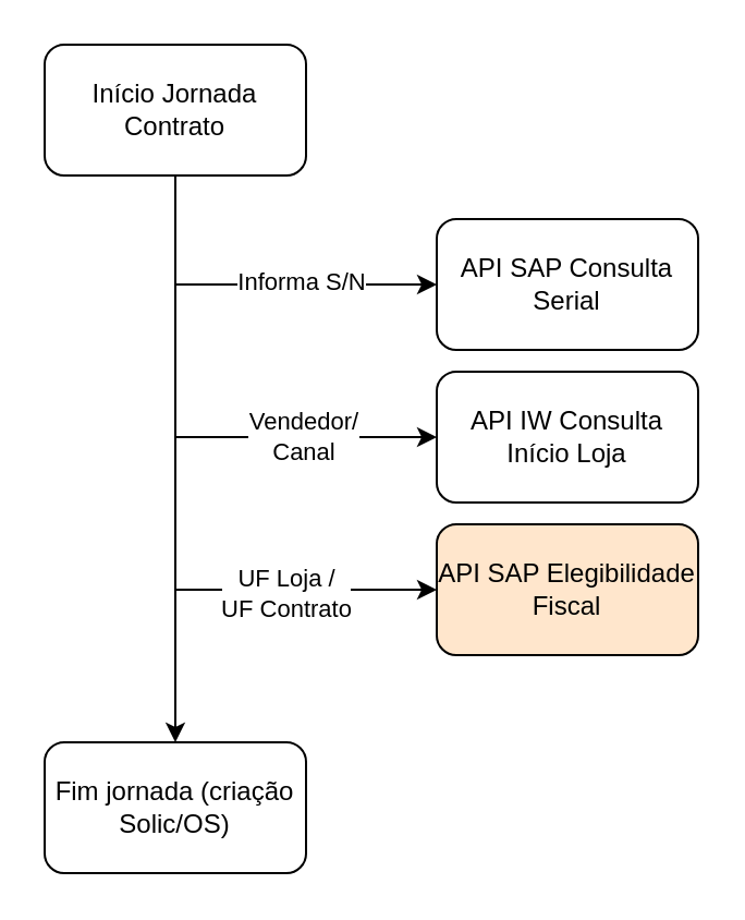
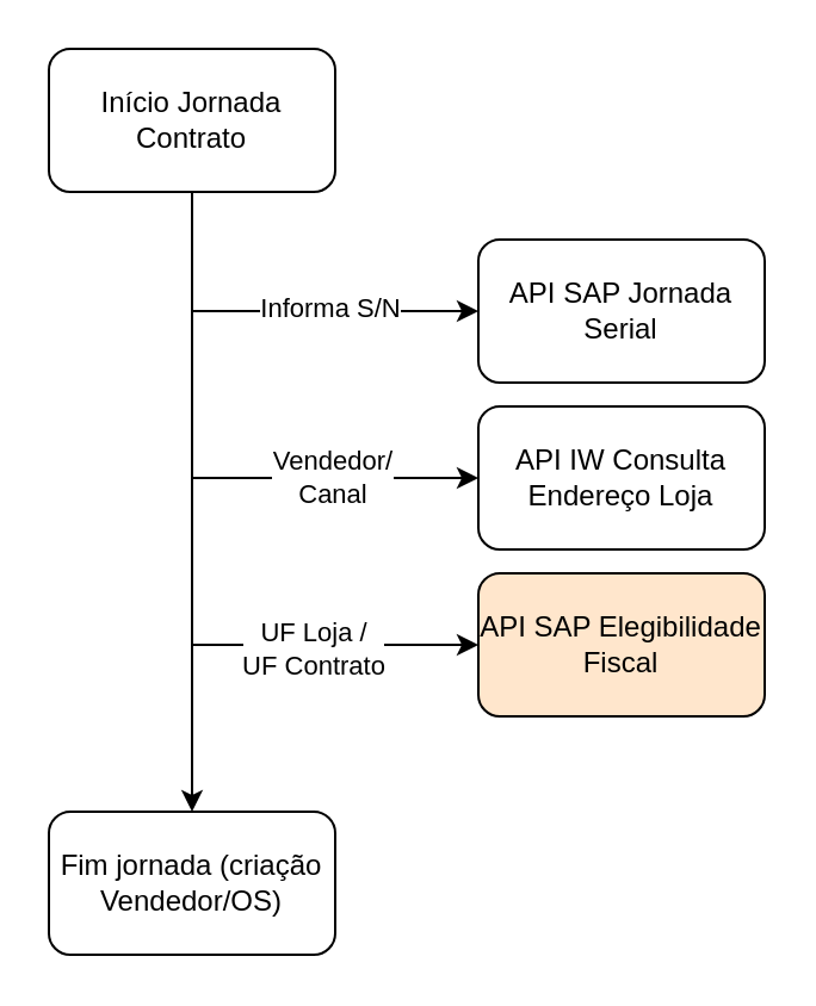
  <mxCell id="0" />
  <mxCell id="1" parent="0" />
  <mxCell id="2" style="edgeStyle=orthogonalEdgeStyle;rounded=0;orthogonalLoop=1;jettySize=auto;html=1;entryX=0;entryY=0.5;entryDx=0;entryDy=0;exitX=0.5;exitY=1;exitDx=0;exitDy=0;" edge="1" parent="1" source="9" target="10"><mxGeometry relative="1" as="geometry" /></mxCell>
  <mxCell id="3" value="Informa S/N" style="edgeLabel;html=1;align=center;verticalAlign=middle;resizable=0;points=[];" vertex="1" connectable="0" parent="2"><mxGeometry x="0.264" y="2" relative="1" as="geometry"><mxPoint as="offset" /></mxGeometry></mxCell>
  <mxCell id="4" style="edgeStyle=orthogonalEdgeStyle;rounded=0;orthogonalLoop=1;jettySize=auto;html=1;entryX=0;entryY=0.5;entryDx=0;entryDy=0;" edge="1" parent="1" source="9" target="11"><mxGeometry relative="1" as="geometry"><Array as="points"><mxPoint x="80" y="200" /></Array></mxGeometry></mxCell>
  <mxCell id="5" value="Vendedor/&lt;div&gt;Canal&lt;/div&gt;" style="edgeLabel;html=1;align=center;verticalAlign=middle;resizable=0;points=[];" vertex="1" connectable="0" parent="4"><mxGeometry x="0.487" y="1" relative="1" as="geometry"><mxPoint as="offset" /></mxGeometry></mxCell>
  <mxCell id="6" style="edgeStyle=orthogonalEdgeStyle;rounded=0;orthogonalLoop=1;jettySize=auto;html=1;entryX=0;entryY=0.5;entryDx=0;entryDy=0;" edge="1" parent="1" source="9" target="12"><mxGeometry relative="1" as="geometry"><Array as="points"><mxPoint x="80" y="270" /></Array></mxGeometry></mxCell>
  <mxCell id="7" value="UF Loja /&lt;div&gt;UF Contrato&lt;/div&gt;" style="edgeLabel;html=1;align=center;verticalAlign=middle;resizable=0;points=[];" vertex="1" connectable="0" parent="6"><mxGeometry x="0.551" y="-1" relative="1" as="geometry"><mxPoint as="offset" /></mxGeometry></mxCell>
  <mxCell id="8" style="edgeStyle=orthogonalEdgeStyle;rounded=0;orthogonalLoop=1;jettySize=auto;html=1;" edge="1" parent="1" source="9" target="13"><mxGeometry relative="1" as="geometry" /></mxCell>
  <mxCell id="9" value="Início Jornada Contrato" style="rounded=1;whiteSpace=wrap;html=1;" vertex="1" parent="1"><mxGeometry x="20" y="20" width="120" height="60" as="geometry" /></mxCell>
- <mxCell id="10" value="API SAP Consulta Serial" style="rounded=1;whiteSpace=wrap;html=1;" vertex="1" parent="1"><mxGeometry x="200" y="100" width="120" height="60" as="geometry" /></mxCell>
- <mxCell id="11" value="API IW Consulta Início Loja" style="rounded=1;whiteSpace=wrap;html=1;" vertex="1" parent="1"><mxGeometry x="200" y="170" width="120" height="60" as="geometry" /></mxCell>
+ <mxCell id="10" value="API SAP Jornada Serial" style="rounded=1;whiteSpace=wrap;html=1;" vertex="1" parent="1"><mxGeometry x="200" y="100" width="120" height="60" as="geometry" /></mxCell>
+ <mxCell id="11" value="API IW Consulta Endereço Loja" style="rounded=1;whiteSpace=wrap;html=1;" vertex="1" parent="1"><mxGeometry x="200" y="170" width="120" height="60" as="geometry" /></mxCell>
  <mxCell id="12" value="API SAP Elegibilidade Fiscal" style="rounded=1;whiteSpace=wrap;html=1;fillColor=#ffe6cc;" vertex="1" parent="1"><mxGeometry x="200" y="240" width="120" height="60" as="geometry" /></mxCell>
- <mxCell id="13" value="Fim jornada (criação Solic/OS)" style="rounded=1;whiteSpace=wrap;html=1;" vertex="1" parent="1"><mxGeometry x="20" y="340" width="120" height="60" as="geometry" /></mxCell>
+ <mxCell id="13" value="Fim jornada (criação Vendedor/OS)" style="rounded=1;whiteSpace=wrap;html=1;" vertex="1" parent="1"><mxGeometry x="20" y="340" width="120" height="60" as="geometry" /></mxCell>
